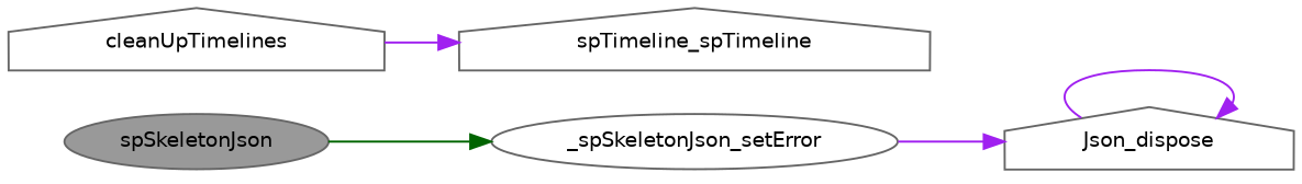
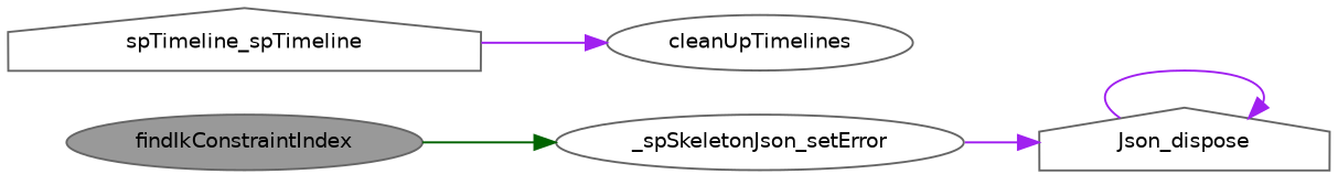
  digraph {
    rankdir=LR
    node [color=grey40 fillcolor=white fontname=Helvetica fontsize=10 shape=ellipse style=filled]
    edge [color=purple fontname=Helvetica fontsize=10 labelfontname=Helvetica labelfontsize=10 style=solid]
-   n1 [color=gray40 fillcolor=grey60 fontcolor=black height=0.2 label=spSkeletonJson width=0.4]
+   n1 [color=gray40 fillcolor=grey60 fontcolor=black height=0.2 label=findIkConstraintIndex width=0.4]
    n2 [height=0.2 label=_spSkeletonJson_setError width=0.4]
    n3 [height=0.2 label=Json_dispose shape=house width=0.4]
-   n4 [height=0.2 label=cleanUpTimelines shape=house width=0.4]
+   n4 [height=0.2 label=cleanUpTimelines width=0.4]
    n5 [height=0.2 label=spTimeline_spTimeline shape=house width=0.4]
    n1 -> n2 [color=darkgreen]
    n2 -> n3
    n3 -> n3
-   n4 -> n5
+   n5 -> n4
  }
